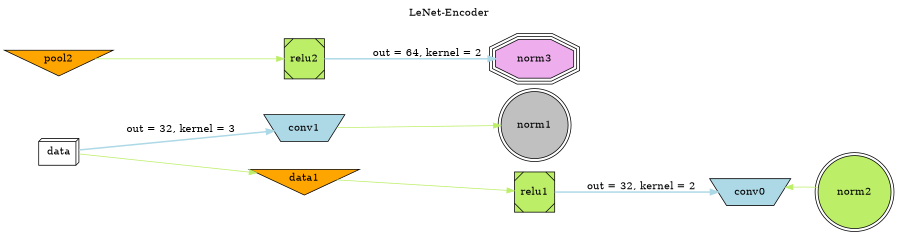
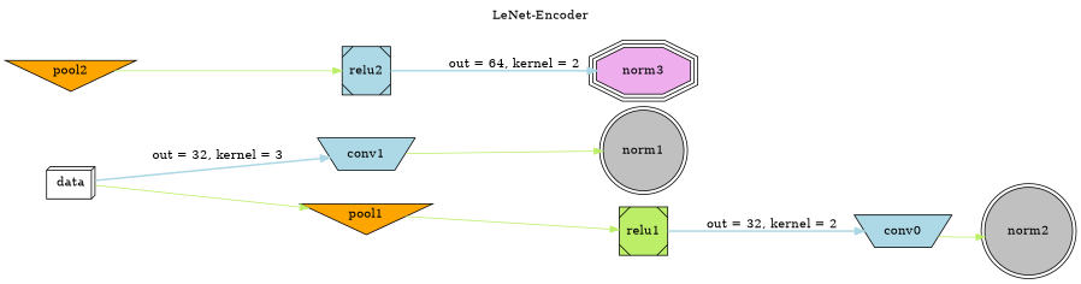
  digraph {
    fontname="DejaVu Serif"
    label="LeNet-Encoder"
    labelloc=t
    rankdir=LR
    node [fontname="DejaVu Serif" shape=invtrapezium fillcolor=lightblue style=filled]
    edge [color=darkolivegreen2 fontname="DejaVu Serif"]
    data [color=black shape=box3d fillcolor="" style=""]
    conv1
-   pool1 [fillcolor=orange shape=invtriangle label=data1]
+   pool1 [fillcolor=orange shape=invtriangle]
    norm1 [fillcolor=grey shape=doublecircle]
    n5 [label=conv0]
-   norm2 [fillcolor=darkolivegreen2 shape=doublecircle]
+   norm2 [fillcolor=grey shape=doublecircle]
    relu1 [fillcolor=darkolivegreen2 shape=Msquare]
-   relu2 [fillcolor=darkolivegreen2 shape=Msquare]
+   relu2 [shape=Msquare]
    n9 [fillcolor=plum2 label=norm3 shape=tripleoctagon]
    pool2 [fillcolor=orange shape=invtriangle]
    data -> conv1 [color=lightblue label="out = 32, kernel = 3" style=bold]
    data -> pool1
    conv1 -> norm1
    pool1 -> relu1
-   norm2 -> n5
+   n5 -> norm2
    relu1 -> n5 [color=lightblue label="out = 32, kernel = 2" style=bold]
    relu2 -> n9 [color=lightblue label="out = 64, kernel = 2" style=bold]
    pool2 -> relu2
  }
